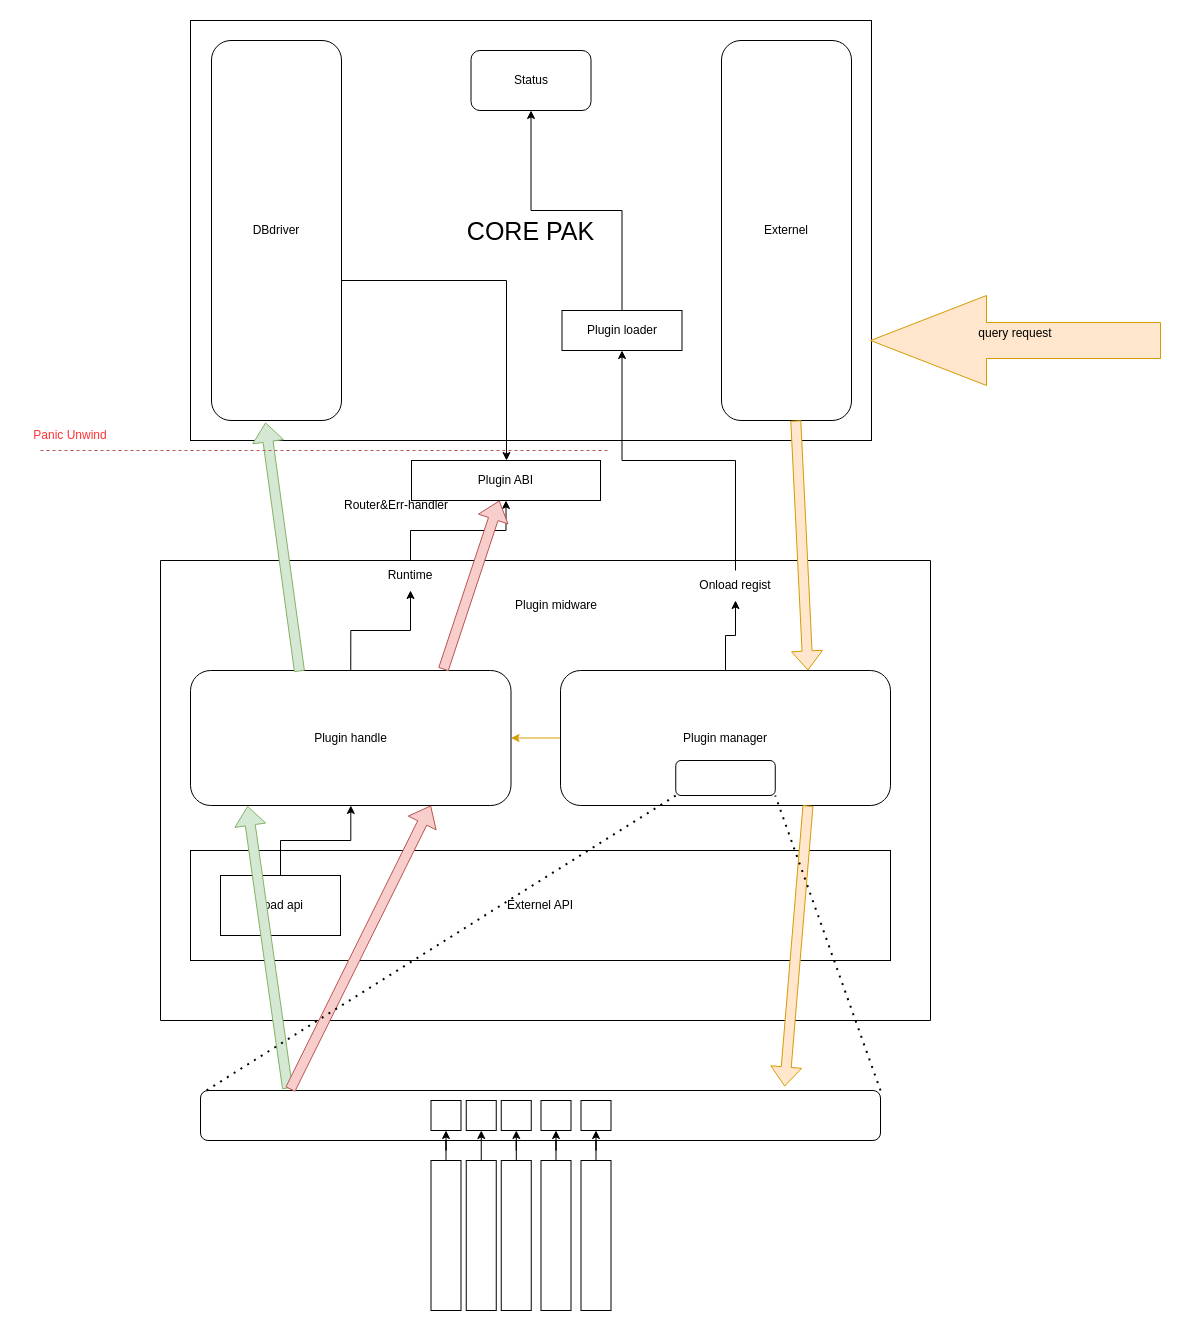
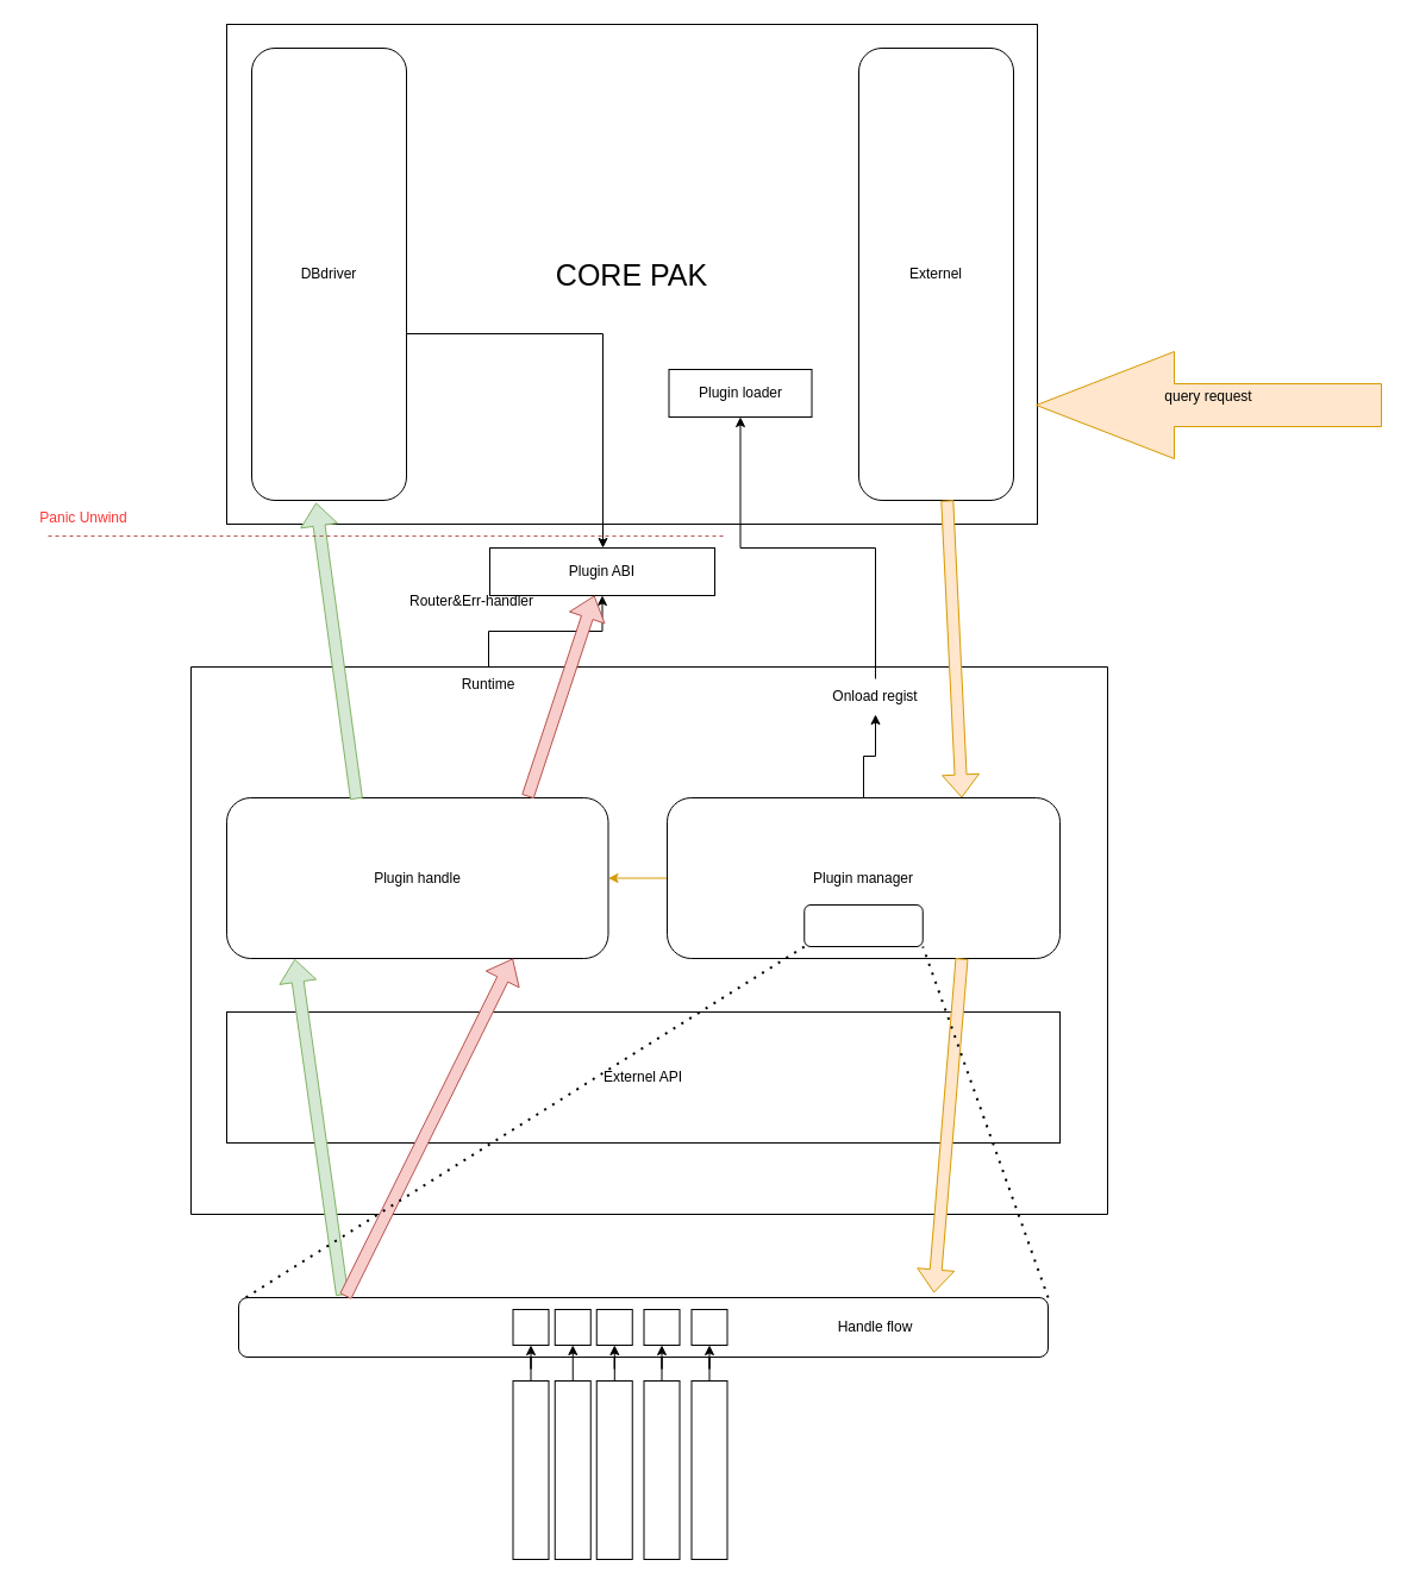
  <mxCell id="0" />
  <mxCell id="1" parent="0" />
  <mxCell id="2" value="" style="rounded=1;whiteSpace=wrap;html=1;" parent="1" vertex="1"><mxGeometry x="200" y="1090" width="680" height="50" as="geometry" /></mxCell>
  <mxCell id="3" value="" style="swimlane;startSize=0;" parent="1" vertex="1"><mxGeometry x="160" y="560" width="770" height="460" as="geometry"><mxRectangle x="40" y="530" width="50" height="40" as="alternateBounds" /></mxGeometry></mxCell>
  <mxCell id="4" value="&lt;div&gt;&lt;font style=&quot;font-size: 25px;&quot;&gt;CORE PAK&lt;/font&gt;&lt;/div&gt;" style="rounded=0;whiteSpace=wrap;html=1;" parent="1" vertex="1"><mxGeometry x="190" y="20" width="681" height="420" as="geometry" /></mxCell>
  <mxCell id="5" value="&lt;div&gt;Externel&lt;/div&gt;" style="rounded=1;whiteSpace=wrap;html=1;" parent="1" vertex="1"><mxGeometry x="721" y="40" width="130" height="380" as="geometry" /></mxCell>
  <mxCell id="6" style="edgeStyle=orthogonalEdgeStyle;rounded=0;orthogonalLoop=1;jettySize=auto;html=1;" parent="1" source="7" target="15" edge="1"><mxGeometry relative="1" as="geometry"><Array as="points"><mxPoint x="506" y="280" /></Array></mxGeometry></mxCell>
  <mxCell id="7" value="&lt;div&gt;DBdriver&lt;/div&gt;" style="rounded=1;whiteSpace=wrap;html=1;" parent="1" vertex="1"><mxGeometry x="211" y="40" width="130" height="380" as="geometry" /></mxCell>
- <mxCell id="8" style="edgeStyle=orthogonalEdgeStyle;rounded=0;orthogonalLoop=1;jettySize=auto;html=1;" parent="1" source="9" target="48" edge="1"><mxGeometry relative="1" as="geometry" /></mxCell>
  <mxCell id="9" value="&lt;div&gt;Plugin loader&lt;/div&gt;" style="rounded=0;whiteSpace=wrap;html=1;" parent="1" vertex="1"><mxGeometry x="561.5" y="310" width="120" height="40" as="geometry" /></mxCell>
  <mxCell id="10" value="" style="edgeStyle=orthogonalEdgeStyle;rounded=0;orthogonalLoop=1;jettySize=auto;html=1;fillColor=#ffe6cc;strokeColor=#d79b00;" parent="1" source="12" target="14" edge="1"><mxGeometry relative="1" as="geometry" /></mxCell>
  <mxCell id="11" style="edgeStyle=orthogonalEdgeStyle;rounded=0;orthogonalLoop=1;jettySize=auto;html=1;" parent="1" source="19" target="9" edge="1"><mxGeometry relative="1" as="geometry" /></mxCell>
  <mxCell id="12" value="Plugin manager" style="rounded=1;whiteSpace=wrap;html=1;" parent="1" vertex="1"><mxGeometry x="560" y="670" width="330" height="135" as="geometry" /></mxCell>
  <mxCell id="13" style="edgeStyle=orthogonalEdgeStyle;rounded=0;orthogonalLoop=1;jettySize=auto;html=1;exitX=0.5;exitY=0;exitDx=0;exitDy=0;" parent="1" source="17" target="15" edge="1"><mxGeometry relative="1" as="geometry" /></mxCell>
  <mxCell id="14" value="Plugin handle" style="rounded=1;whiteSpace=wrap;html=1;" parent="1" vertex="1"><mxGeometry x="190" y="670" width="320.5" height="135" as="geometry" /></mxCell>
  <mxCell id="15" value="Plugin ABI" style="rounded=0;whiteSpace=wrap;html=1;glass=0;" parent="1" vertex="1"><mxGeometry x="411" y="460" width="189" height="40" as="geometry" /></mxCell>
- <mxCell id="16" value="" style="edgeStyle=orthogonalEdgeStyle;rounded=0;orthogonalLoop=1;jettySize=auto;html=1;exitX=0.5;exitY=0;exitDx=0;exitDy=0;" parent="1" source="14" target="17" edge="1"><mxGeometry relative="1" as="geometry"><mxPoint x="350" y="670" as="sourcePoint" /><mxPoint x="470" y="480" as="targetPoint" /></mxGeometry></mxCell>
  <mxCell id="17" value="Runtime" style="text;html=1;strokeColor=none;fillColor=none;align=center;verticalAlign=middle;whiteSpace=wrap;rounded=0;" parent="1" vertex="1"><mxGeometry x="380" y="560" width="60" height="30" as="geometry" /></mxCell>
  <mxCell id="18" value="" style="edgeStyle=orthogonalEdgeStyle;rounded=0;orthogonalLoop=1;jettySize=auto;html=1;" parent="1" source="12" target="19" edge="1"><mxGeometry relative="1" as="geometry"><mxPoint x="735" y="670" as="sourcePoint" /><mxPoint x="630" y="480" as="targetPoint" /></mxGeometry></mxCell>
  <mxCell id="19" value="&lt;div&gt;Onload regist&lt;/div&gt;" style="text;html=1;strokeColor=none;fillColor=none;align=center;verticalAlign=middle;whiteSpace=wrap;rounded=0;" parent="1" vertex="1"><mxGeometry x="670" y="570" width="130" height="30" as="geometry" /></mxCell>
  <mxCell id="20" value="&lt;div&gt;Router&amp;amp;Err-handler&lt;/div&gt;" style="text;html=1;strokeColor=none;fillColor=none;align=center;verticalAlign=middle;whiteSpace=wrap;rounded=0;" parent="1" vertex="1"><mxGeometry x="330.5" y="490" width="130" height="30" as="geometry" /></mxCell>
  <mxCell id="21" value="Externel API" style="rounded=0;whiteSpace=wrap;html=1;" parent="1" vertex="1"><mxGeometry x="190" y="850" width="700" height="110" as="geometry" /></mxCell>
- <mxCell id="22" style="edgeStyle=orthogonalEdgeStyle;rounded=0;orthogonalLoop=1;jettySize=auto;html=1;exitX=0.5;exitY=0;exitDx=0;exitDy=0;" parent="1" source="23" target="14" edge="1"><mxGeometry relative="1" as="geometry" /></mxCell>
- <mxCell id="23" value="Load api" style="rounded=0;whiteSpace=wrap;html=1;" parent="1" vertex="1"><mxGeometry x="220" y="875" width="120" height="60" as="geometry" /></mxCell>
- <mxCell id="24" value="Plugin midware" style="text;html=1;strokeColor=none;fillColor=none;align=center;verticalAlign=middle;whiteSpace=wrap;rounded=0;" parent="1" vertex="1"><mxGeometry x="450.5" y="580" width="209.5" height="50" as="geometry" /></mxCell>
  <mxCell id="25" style="edgeStyle=orthogonalEdgeStyle;rounded=0;orthogonalLoop=1;jettySize=auto;html=1;" parent="1" source="26" target="35" edge="1"><mxGeometry relative="1" as="geometry" /></mxCell>
  <mxCell id="26" value="" style="rounded=0;whiteSpace=wrap;html=1;" parent="1" vertex="1"><mxGeometry x="580.5" y="1160" width="30" height="150" as="geometry" /></mxCell>
  <mxCell id="27" style="edgeStyle=orthogonalEdgeStyle;rounded=0;orthogonalLoop=1;jettySize=auto;html=1;" parent="1" source="28" target="36" edge="1"><mxGeometry relative="1" as="geometry" /></mxCell>
  <mxCell id="28" value="" style="rounded=0;whiteSpace=wrap;html=1;" parent="1" vertex="1"><mxGeometry x="540.5" y="1160" width="30" height="150" as="geometry" /></mxCell>
  <mxCell id="29" style="edgeStyle=orthogonalEdgeStyle;rounded=0;orthogonalLoop=1;jettySize=auto;html=1;" parent="1" source="30" target="37" edge="1"><mxGeometry relative="1" as="geometry" /></mxCell>
  <mxCell id="30" value="" style="rounded=0;whiteSpace=wrap;html=1;" parent="1" vertex="1"><mxGeometry x="500.75" y="1160" width="30" height="150" as="geometry" /></mxCell>
  <mxCell id="31" style="edgeStyle=orthogonalEdgeStyle;rounded=0;orthogonalLoop=1;jettySize=auto;html=1;exitX=0.5;exitY=0;exitDx=0;exitDy=0;entryX=0.5;entryY=1;entryDx=0;entryDy=0;" parent="1" source="32" target="38" edge="1"><mxGeometry relative="1" as="geometry" /></mxCell>
  <mxCell id="32" value="" style="rounded=0;whiteSpace=wrap;html=1;" parent="1" vertex="1"><mxGeometry x="465.75" y="1160" width="30" height="150" as="geometry" /></mxCell>
  <mxCell id="33" style="edgeStyle=orthogonalEdgeStyle;rounded=0;orthogonalLoop=1;jettySize=auto;html=1;exitX=0.5;exitY=0;exitDx=0;exitDy=0;" parent="1" source="34" target="39" edge="1"><mxGeometry relative="1" as="geometry" /></mxCell>
  <mxCell id="34" value="" style="rounded=0;whiteSpace=wrap;html=1;" parent="1" vertex="1"><mxGeometry x="430.5" y="1160" width="30" height="150" as="geometry" /></mxCell>
  <mxCell id="35" value="" style="rounded=0;whiteSpace=wrap;html=1;" parent="1" vertex="1"><mxGeometry x="580.5" y="1100" width="30" height="30" as="geometry" /></mxCell>
  <mxCell id="36" value="" style="rounded=0;whiteSpace=wrap;html=1;" parent="1" vertex="1"><mxGeometry x="540.5" y="1100" width="30" height="30" as="geometry" /></mxCell>
  <mxCell id="37" value="" style="rounded=0;whiteSpace=wrap;html=1;" parent="1" vertex="1"><mxGeometry x="500.75" y="1100" width="30" height="30" as="geometry" /></mxCell>
  <mxCell id="38" value="" style="rounded=0;whiteSpace=wrap;html=1;" parent="1" vertex="1"><mxGeometry x="465.75" y="1100" width="30" height="30" as="geometry" /></mxCell>
  <mxCell id="39" value="" style="rounded=0;whiteSpace=wrap;html=1;" parent="1" vertex="1"><mxGeometry x="430.5" y="1100" width="30" height="30" as="geometry" /></mxCell>
  <mxCell id="40" value="&lt;div&gt;query request&lt;/div&gt;&lt;div&gt;&lt;br&gt;&lt;/div&gt;" style="shape=singleArrow;whiteSpace=wrap;html=1;arrowWidth=0.4;arrowSize=0.4;rotation=0;fillColor=#ffe6cc;strokeColor=#d79b00;direction=west;" parent="1" vertex="1"><mxGeometry x="870" y="295" width="290" height="90" as="geometry" /></mxCell>
  <mxCell id="41" value="" style="shape=flexArrow;endArrow=classic;html=1;rounded=0;fillColor=#ffe6cc;strokeColor=#d79b00;entryX=0.75;entryY=0;entryDx=0;entryDy=0;" parent="1" source="5" target="12" edge="1"><mxGeometry width="50" height="50" relative="1" as="geometry"><mxPoint x="940" y="490" as="sourcePoint" /><mxPoint x="990" y="440" as="targetPoint" /></mxGeometry></mxCell>
+ <mxCell id="42" value="Handle flow" style="text;html=1;strokeColor=none;fillColor=none;align=center;verticalAlign=middle;whiteSpace=wrap;rounded=0;" parent="1" vertex="1"><mxGeometry x="620" y="1100" width="230" height="30" as="geometry" /></mxCell>
  <mxCell id="43" value="" style="shape=flexArrow;endArrow=classic;html=1;rounded=0;entryX=0.859;entryY=-0.08;entryDx=0;entryDy=0;entryPerimeter=0;exitX=0.75;exitY=1;exitDx=0;exitDy=0;fillColor=#ffe6cc;strokeColor=#d79b00;" parent="1" source="12" target="2" edge="1"><mxGeometry width="50" height="50" relative="1" as="geometry"><mxPoint x="630" y="890" as="sourcePoint" /><mxPoint x="680" y="840" as="targetPoint" /></mxGeometry></mxCell>
  <mxCell id="44" value="" style="shape=flexArrow;endArrow=classic;html=1;rounded=0;entryX=0.178;entryY=1.003;entryDx=0;entryDy=0;entryPerimeter=0;exitX=0.128;exitY=-0.04;exitDx=0;exitDy=0;exitPerimeter=0;fillColor=#d5e8d4;strokeColor=#82b366;" parent="1" source="2" target="14" edge="1"><mxGeometry width="50" height="50" relative="1" as="geometry"><mxPoint x="630" y="880" as="sourcePoint" /><mxPoint x="680" y="830" as="targetPoint" /></mxGeometry></mxCell>
  <mxCell id="45" value="" style="shape=flexArrow;endArrow=classic;html=1;rounded=0;entryX=0.415;entryY=1.005;entryDx=0;entryDy=0;entryPerimeter=0;exitX=0.34;exitY=0.007;exitDx=0;exitDy=0;exitPerimeter=0;fillColor=#d5e8d4;strokeColor=#82b366;" parent="1" source="14" target="7" edge="1"><mxGeometry width="50" height="50" relative="1" as="geometry"><mxPoint x="630" y="880" as="sourcePoint" /><mxPoint x="680" y="830" as="targetPoint" /></mxGeometry></mxCell>
  <mxCell id="46" value="" style="shape=flexArrow;endArrow=classic;html=1;rounded=0;fillColor=#f8cecc;strokeColor=#b85450;exitX=0.132;exitY=-0.02;exitDx=0;exitDy=0;exitPerimeter=0;entryX=0.75;entryY=1;entryDx=0;entryDy=0;" parent="1" source="2" target="14" edge="1"><mxGeometry width="50" height="50" relative="1" as="geometry"><mxPoint x="670" y="1070" as="sourcePoint" /><mxPoint x="720" y="1020" as="targetPoint" /></mxGeometry></mxCell>
  <mxCell id="47" value="" style="shape=flexArrow;endArrow=classic;html=1;rounded=0;exitX=0.789;exitY=-0.007;exitDx=0;exitDy=0;exitPerimeter=0;fillColor=#f8cecc;strokeColor=#b85450;" parent="1" source="14" target="15" edge="1"><mxGeometry width="50" height="50" relative="1" as="geometry"><mxPoint x="670" y="730" as="sourcePoint" /><mxPoint x="720" y="680" as="targetPoint" /></mxGeometry></mxCell>
- <mxCell id="48" value="Status" style="rounded=1;whiteSpace=wrap;html=1;" parent="1" vertex="1"><mxGeometry x="470.5" y="50" width="120" height="60" as="geometry" /></mxCell>
  <mxCell id="49" value="" style="rounded=1;whiteSpace=wrap;html=1;" parent="1" vertex="1"><mxGeometry x="675.25" y="760" width="99.5" height="35" as="geometry" /></mxCell>
  <mxCell id="50" value="" style="endArrow=none;dashed=1;html=1;dashPattern=1 3;strokeWidth=2;rounded=0;entryX=0;entryY=1;entryDx=0;entryDy=0;exitX=0.009;exitY=-0.004;exitDx=0;exitDy=0;exitPerimeter=0;" parent="1" source="2" target="49" edge="1"><mxGeometry width="50" height="50" relative="1" as="geometry"><mxPoint x="570" y="1030" as="sourcePoint" /><mxPoint x="620" y="980" as="targetPoint" /></mxGeometry></mxCell>
  <mxCell id="51" value="" style="endArrow=none;dashed=1;html=1;dashPattern=1 3;strokeWidth=2;rounded=0;entryX=1;entryY=1;entryDx=0;entryDy=0;exitX=1;exitY=0;exitDx=0;exitDy=0;" parent="1" source="2" target="49" edge="1"><mxGeometry width="50" height="50" relative="1" as="geometry"><mxPoint x="570" y="1030" as="sourcePoint" /><mxPoint x="620" y="980" as="targetPoint" /></mxGeometry></mxCell>
  <mxCell id="52" value="" style="endArrow=none;dashed=1;html=1;rounded=0;fillColor=#f8cecc;strokeColor=#b85450;" parent="1" edge="1"><mxGeometry width="50" height="50" relative="1" as="geometry"><mxPoint x="40" y="450" as="sourcePoint" /><mxPoint x="610" y="450" as="targetPoint" /></mxGeometry></mxCell>
  <mxCell id="53" value="Panic Unwind" style="text;html=1;align=center;verticalAlign=middle;whiteSpace=wrap;rounded=0;fontColor=#FF3333;" parent="1" vertex="1"><mxGeometry x="20" y="420" width="100" height="30" as="geometry" /></mxCell>
